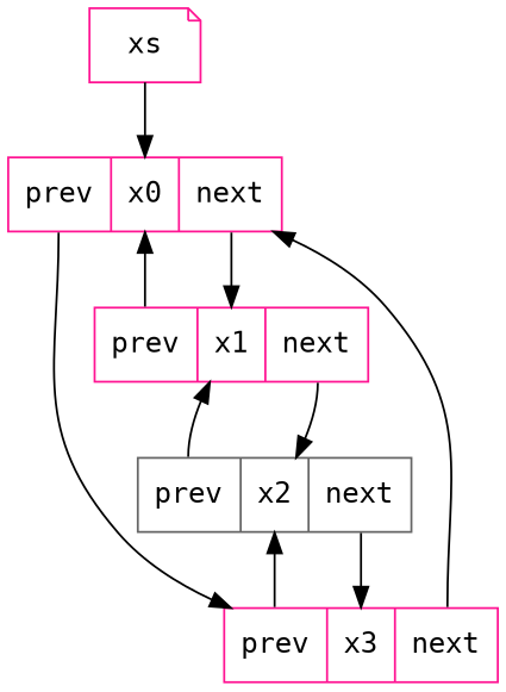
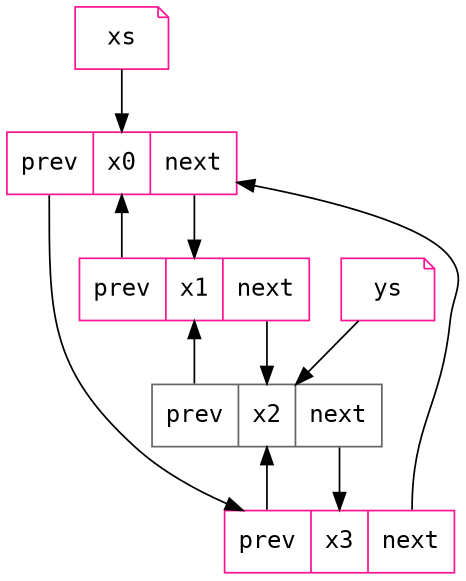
  digraph {
    fontname="DejaVu Sans Mono"
    node [shape=record color=deeppink fontname="DejaVu Sans Mono"]
    edge [tailport=n fontname="DejaVu Sans Mono"]
    n1 [label="<p> prev | x0 | <n> next"]
    n2 [label="<p> prev | x1 | <n> next"]
    n3 [label="<p> prev | x3 | <n> next"]
    n4 [label="<p> prev | x2 | <n> next" color=gray40]
    xs [shape=note]
+   ys [shape=note]
    n1 -> n2
    n1 -> n3 [tailport=p]
    n2 -> n1 [tailport=p]
    n2 -> n4
    n3 -> n1
    n3 -> n4 [tailport=p]
    n4 -> n2 [tailport=p]
    n4 -> n3
    xs -> n1 [tailport=""]
+   ys -> n4 [tailport=""]
  }
